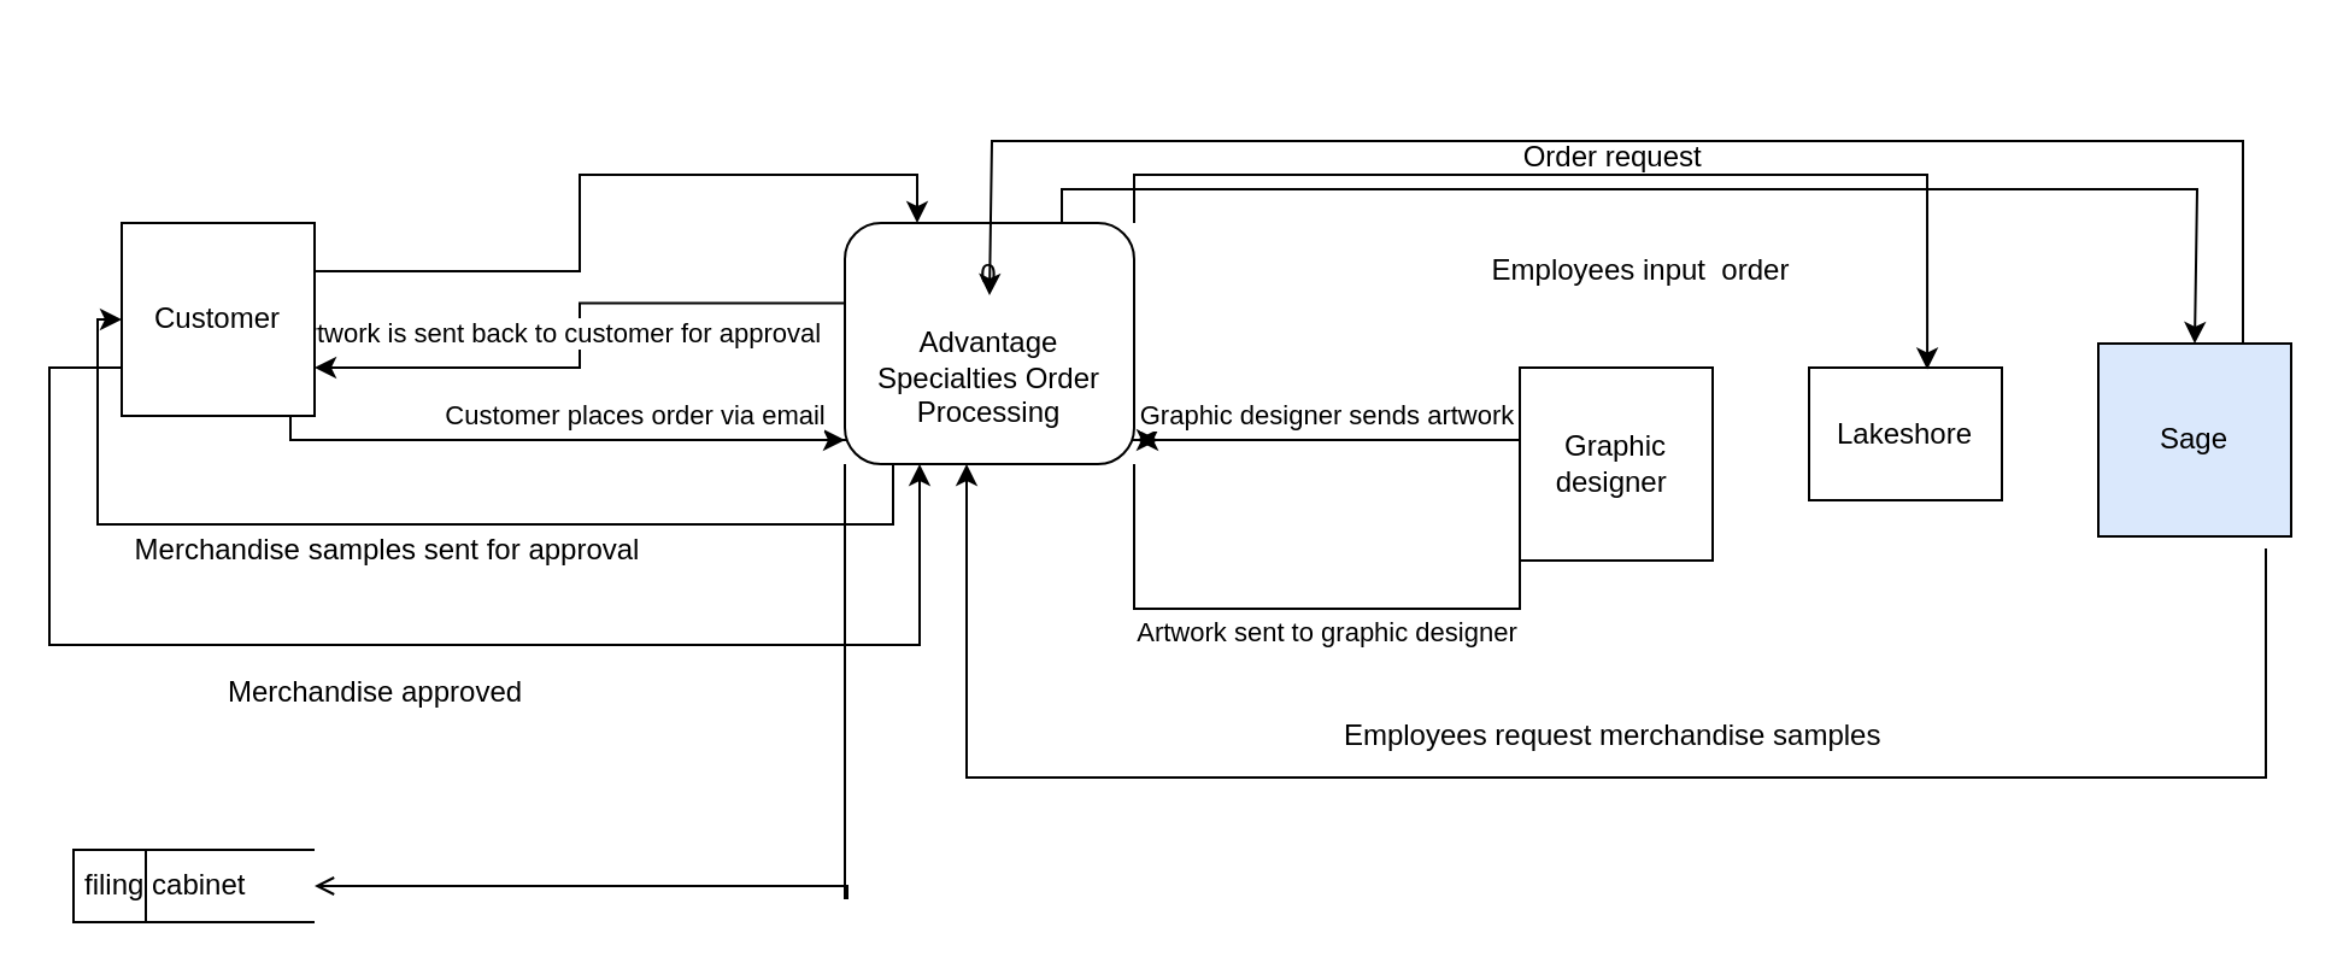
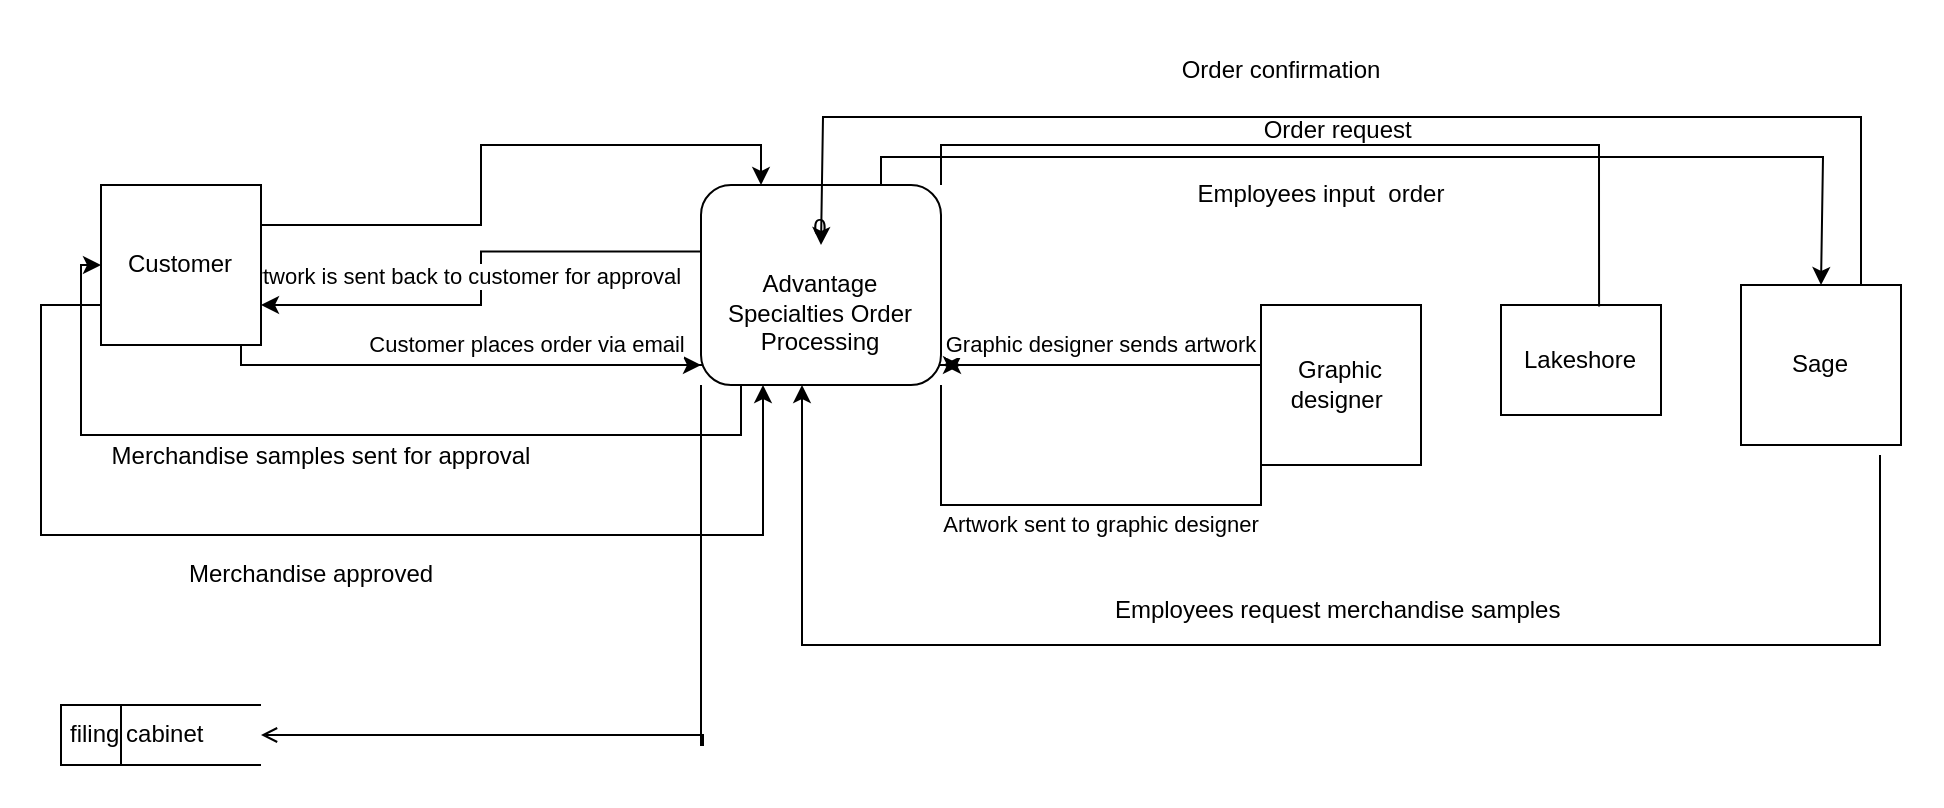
  <mxCell id="0" />
  <mxCell id="1" parent="0" />
  <mxCell id="2" value="" style="endArrow=classic;html=1;rounded=0;" edge="1" parent="1"><mxGeometry relative="1" as="geometry"><mxPoint x="290" y="182" as="sourcePoint" /><mxPoint x="480" y="182" as="targetPoint" /></mxGeometry></mxCell>
  <mxCell id="3" value="Label" style="edgeLabel;resizable=0;html=1;;align=center;verticalAlign=middle;" connectable="0" vertex="1" parent="2"><mxGeometry relative="1" as="geometry" /></mxCell>
  <mxCell id="4" value="Recieves" style="edgeLabel;html=1;align=center;verticalAlign=middle;resizable=0;points=[];" vertex="1" connectable="0" parent="2"><mxGeometry x="0.011" y="-1" relative="1" as="geometry"><mxPoint as="offset" /></mxGeometry></mxCell>
  <mxCell id="5" value="Artwork sent to graphic designer" style="edgeStyle=orthogonalEdgeStyle;rounded=0;orthogonalLoop=1;jettySize=auto;html=1;exitX=1;exitY=1;exitDx=0;exitDy=0;entryX=0;entryY=1;entryDx=0;entryDy=0;endArrow=none;" edge="1" parent="1" source="10" target="14"><mxGeometry x="0.167" y="-10" relative="1" as="geometry"><mxPoint as="offset" /></mxGeometry></mxCell>
  <mxCell id="6" value="Artwork is sent back to customer for approval" style="edgeStyle=orthogonalEdgeStyle;rounded=0;orthogonalLoop=1;jettySize=auto;html=1;exitX=0;exitY=0.333;exitDx=0;exitDy=0;entryX=1;entryY=0.75;entryDx=0;entryDy=0;exitPerimeter=0;" edge="1" parent="1" source="10" target="13"><mxGeometry y="-10" relative="1" as="geometry"><mxPoint as="offset" /></mxGeometry></mxCell>
  <mxCell id="7" style="edgeStyle=orthogonalEdgeStyle;rounded=0;orthogonalLoop=1;jettySize=auto;html=1;exitX=0.25;exitY=1;exitDx=0;exitDy=0;" edge="1" parent="1" target="13"><mxGeometry relative="1" as="geometry"><mxPoint x="40" y="152" as="targetPoint" /><mxPoint x="370" y="192" as="sourcePoint" /><Array as="points"><mxPoint x="370" y="217" /><mxPoint x="40" y="217" /><mxPoint x="40" y="132" /></Array></mxGeometry></mxCell>
  <mxCell id="8" style="edgeStyle=orthogonalEdgeStyle;rounded=0;orthogonalLoop=1;jettySize=auto;html=1;exitX=0.75;exitY=0;exitDx=0;exitDy=0;" edge="1" parent="1" source="10"><mxGeometry relative="1" as="geometry"><mxPoint x="910" y="142" as="targetPoint" /><Array as="points"><mxPoint x="440" y="78" /><mxPoint x="911" y="78" /></Array></mxGeometry></mxCell>
  <mxCell id="9" style="edgeStyle=orthogonalEdgeStyle;rounded=0;orthogonalLoop=1;jettySize=auto;html=1;exitX=0;exitY=1;exitDx=0;exitDy=0;entryX=1;entryY=0.5;entryDx=0;entryDy=0;endArrow=open;" edge="1" parent="1" source="10" target="28"><mxGeometry relative="1" as="geometry"><mxPoint x="350" y="382" as="targetPoint" /><Array as="points"><mxPoint x="350" y="372" /><mxPoint x="351" y="372" /><mxPoint x="351" y="367" /></Array></mxGeometry></mxCell>
  <mxCell id="10" value="&lt;div&gt;0&lt;/div&gt;&lt;div&gt;&lt;br&gt;&lt;/div&gt;Advantage Specialties Order Processing" style="rounded=1;whiteSpace=wrap;html=1;" vertex="1" parent="1"><mxGeometry x="350" y="92" width="120" height="100" as="geometry" /></mxCell>
  <mxCell id="11" style="edgeStyle=orthogonalEdgeStyle;rounded=0;orthogonalLoop=1;jettySize=auto;html=1;exitX=1;exitY=0.25;exitDx=0;exitDy=0;entryX=0.25;entryY=0;entryDx=0;entryDy=0;" edge="1" parent="1" source="13" target="10"><mxGeometry relative="1" as="geometry"><mxPoint x="390" y="92" as="targetPoint" /></mxGeometry></mxCell>
  <mxCell id="12" style="edgeStyle=orthogonalEdgeStyle;rounded=0;orthogonalLoop=1;jettySize=auto;html=1;exitX=0;exitY=0.75;exitDx=0;exitDy=0;" edge="1" parent="1" source="13" target="10"><mxGeometry relative="1" as="geometry"><mxPoint x="380" y="352" as="targetPoint" /><mxPoint x="40" y="152" as="sourcePoint" /><Array as="points"><mxPoint x="20" y="152" /><mxPoint x="20" y="267" /><mxPoint x="381" y="267" /></Array></mxGeometry></mxCell>
  <mxCell id="13" value="Customer" style="whiteSpace=wrap;html=1;aspect=fixed;" vertex="1" parent="1"><mxGeometry x="50" y="92" width="80" height="80" as="geometry" /></mxCell>
  <mxCell id="14" value="Graphic designer&amp;nbsp;" style="whiteSpace=wrap;html=1;aspect=fixed;" vertex="1" parent="1"><mxGeometry x="630" y="152" width="80" height="80" as="geometry" /></mxCell>
  <mxCell id="15" style="edgeStyle=orthogonalEdgeStyle;rounded=0;orthogonalLoop=1;jettySize=auto;html=1;exitX=0.75;exitY=1;exitDx=0;exitDy=0;" edge="1" parent="1"><mxGeometry relative="1" as="geometry"><mxPoint x="400.5" y="192" as="targetPoint" /><mxPoint x="939.5" y="227" as="sourcePoint" /><Array as="points"><mxPoint x="939.5" y="322" /><mxPoint x="400.5" y="322" /></Array></mxGeometry></mxCell>
  <mxCell id="16" style="edgeStyle=orthogonalEdgeStyle;rounded=0;orthogonalLoop=1;jettySize=auto;html=1;exitX=0.75;exitY=0;exitDx=0;exitDy=0;" edge="1" parent="1" source="17"><mxGeometry relative="1" as="geometry"><mxPoint x="410" y="122" as="targetPoint" /><Array as="points"><mxPoint x="930" y="58" /><mxPoint x="411" y="58" /></Array></mxGeometry></mxCell>
- <mxCell id="17" value="Sage" style="whiteSpace=wrap;html=1;aspect=fixed;fillColor=#dae8fc;" vertex="1" parent="1"><mxGeometry x="870" y="142" width="80" height="80" as="geometry" /></mxCell>
+ <mxCell id="17" value="Sage" style="whiteSpace=wrap;html=1;aspect=fixed;" vertex="1" parent="1"><mxGeometry x="870" y="142" width="80" height="80" as="geometry" /></mxCell>
  <mxCell id="18" value="Customer places order via email" style="endArrow=classic;html=1;rounded=0;entryX=0;entryY=1;entryDx=0;entryDy=0;" edge="1" parent="1"><mxGeometry x="0.273" y="10" width="50" height="50" relative="1" as="geometry"><mxPoint x="120" y="172" as="sourcePoint" /><mxPoint x="350" y="182" as="targetPoint" /><Array as="points"><mxPoint x="120" y="182" /></Array><mxPoint as="offset" /></mxGeometry></mxCell>
  <mxCell id="19" value="Graphic designer sends artwork" style="endArrow=classic;html=1;rounded=0;" edge="1" parent="1"><mxGeometry x="0.006" y="-10" width="50" height="50" relative="1" as="geometry"><mxPoint x="630" y="182" as="sourcePoint" /><mxPoint x="471" y="182" as="targetPoint" /><mxPoint as="offset" /></mxGeometry></mxCell>
  <mxCell id="20" value="Lakeshore" style="whiteSpace=wrap;html=1;aspect=fixed;" vertex="1" parent="1"><mxGeometry x="750" y="152" width="80" height="55" as="geometry" /></mxCell>
- <mxCell id="21" style="edgeStyle=orthogonalEdgeStyle;rounded=0;orthogonalLoop=1;jettySize=auto;html=1;exitX=1;exitY=0;exitDx=0;exitDy=0;entryX=0.613;entryY=0.013;entryDx=0;entryDy=0;entryPerimeter=0;" edge="1" parent="1" source="10" target="20"><mxGeometry relative="1" as="geometry" /></mxCell>
- <mxCell id="22" value="Employees input&amp;nbsp; order" style="text;html=1;align=center;verticalAlign=middle;resizable=0;points=[];autosize=1;strokeColor=none;fillColor=none;" vertex="1" parent="1"><mxGeometry x="605" y="97" width="150" height="30" as="geometry" /></mxCell>
+ <mxCell id="21" style="edgeStyle=orthogonalEdgeStyle;rounded=0;orthogonalLoop=1;jettySize=auto;html=1;exitX=1;exitY=0;exitDx=0;exitDy=0;entryX=0.613;entryY=0.013;entryDx=0;entryDy=0;entryPerimeter=0;endArrow=none;" edge="1" parent="1" source="10" target="20"><mxGeometry relative="1" as="geometry" /></mxCell>
+ <mxCell id="22" value="Employees input&amp;nbsp; order" style="text;html=1;align=center;verticalAlign=middle;resizable=0;points=[];autosize=1;strokeColor=none;fillColor=none;" vertex="1" parent="1"><mxGeometry x="585" y="82" width="150" height="30" as="geometry" /></mxCell>
  <mxCell id="23" value="Employees request merchandise samples&amp;nbsp;" style="text;html=1;align=center;verticalAlign=middle;resizable=0;points=[];autosize=1;strokeColor=none;fillColor=none;" vertex="1" parent="1"><mxGeometry x="545" y="290" width="250" height="30" as="geometry" /></mxCell>
  <mxCell id="24" value="Merchandise samples sent for approval&lt;div&gt;&lt;br&gt;&lt;/div&gt;" style="text;html=1;align=center;verticalAlign=middle;resizable=0;points=[];autosize=1;strokeColor=none;fillColor=none;" vertex="1" parent="1"><mxGeometry x="45" y="215" width="230" height="40" as="geometry" /></mxCell>
  <mxCell id="25" value="Merchandise approved" style="text;html=1;align=center;verticalAlign=middle;resizable=0;points=[];autosize=1;strokeColor=none;fillColor=none;" vertex="1" parent="1"><mxGeometry x="80" y="272" width="150" height="30" as="geometry" /></mxCell>
  <mxCell id="26" value="Order request&amp;nbsp;" style="text;html=1;align=center;verticalAlign=middle;resizable=0;points=[];autosize=1;strokeColor=none;fillColor=none;" vertex="1" parent="1"><mxGeometry x="620" y="50" width="100" height="30" as="geometry" /></mxCell>
+ <mxCell id="27" value="Order confirmation" style="text;html=1;align=center;verticalAlign=middle;resizable=0;points=[];autosize=1;strokeColor=none;fillColor=none;" vertex="1" parent="1"><mxGeometry x="580" y="20" width="120" height="30" as="geometry" /></mxCell>
  <mxCell id="28" value="filing cabinet" style="html=1;dashed=0;whiteSpace=wrap;shape=mxgraph.dfd.dataStoreID;align=left;spacingLeft=3;points=[[0,0],[0.5,0],[1,0],[0,0.5],[1,0.5],[0,1],[0.5,1],[1,1]];" vertex="1" parent="1"><mxGeometry x="30" y="352" width="100" height="30" as="geometry" /></mxCell>
